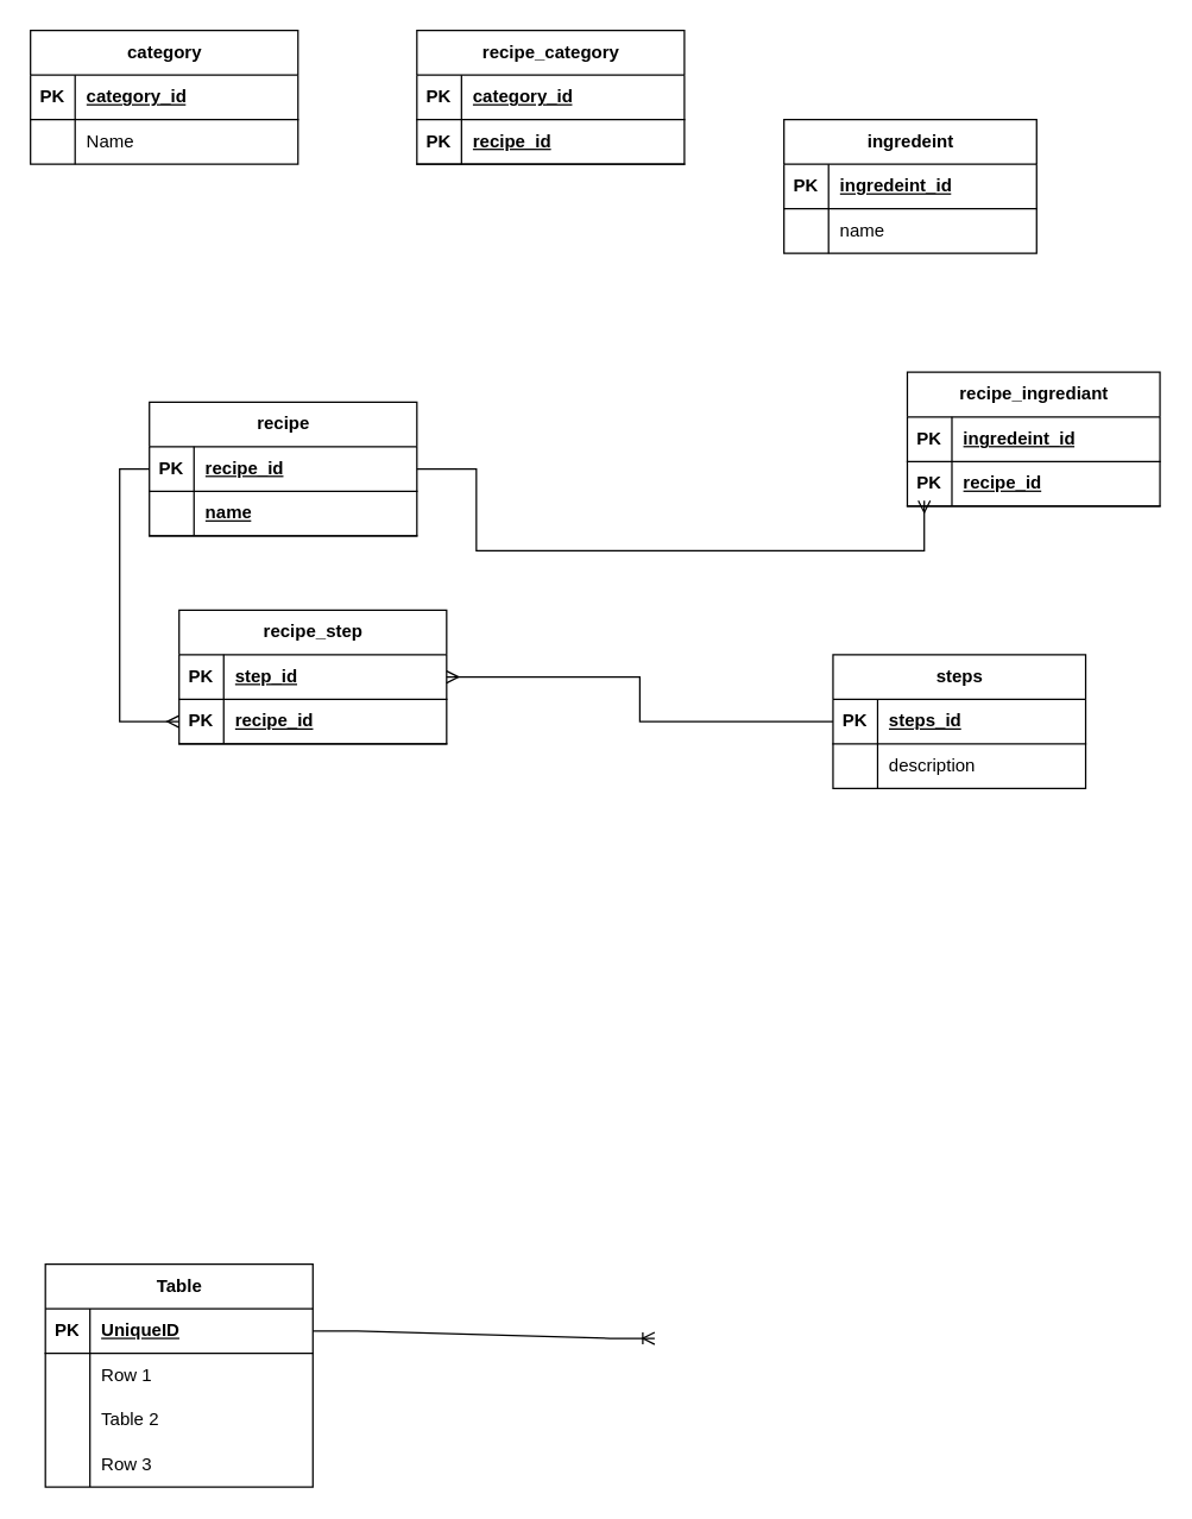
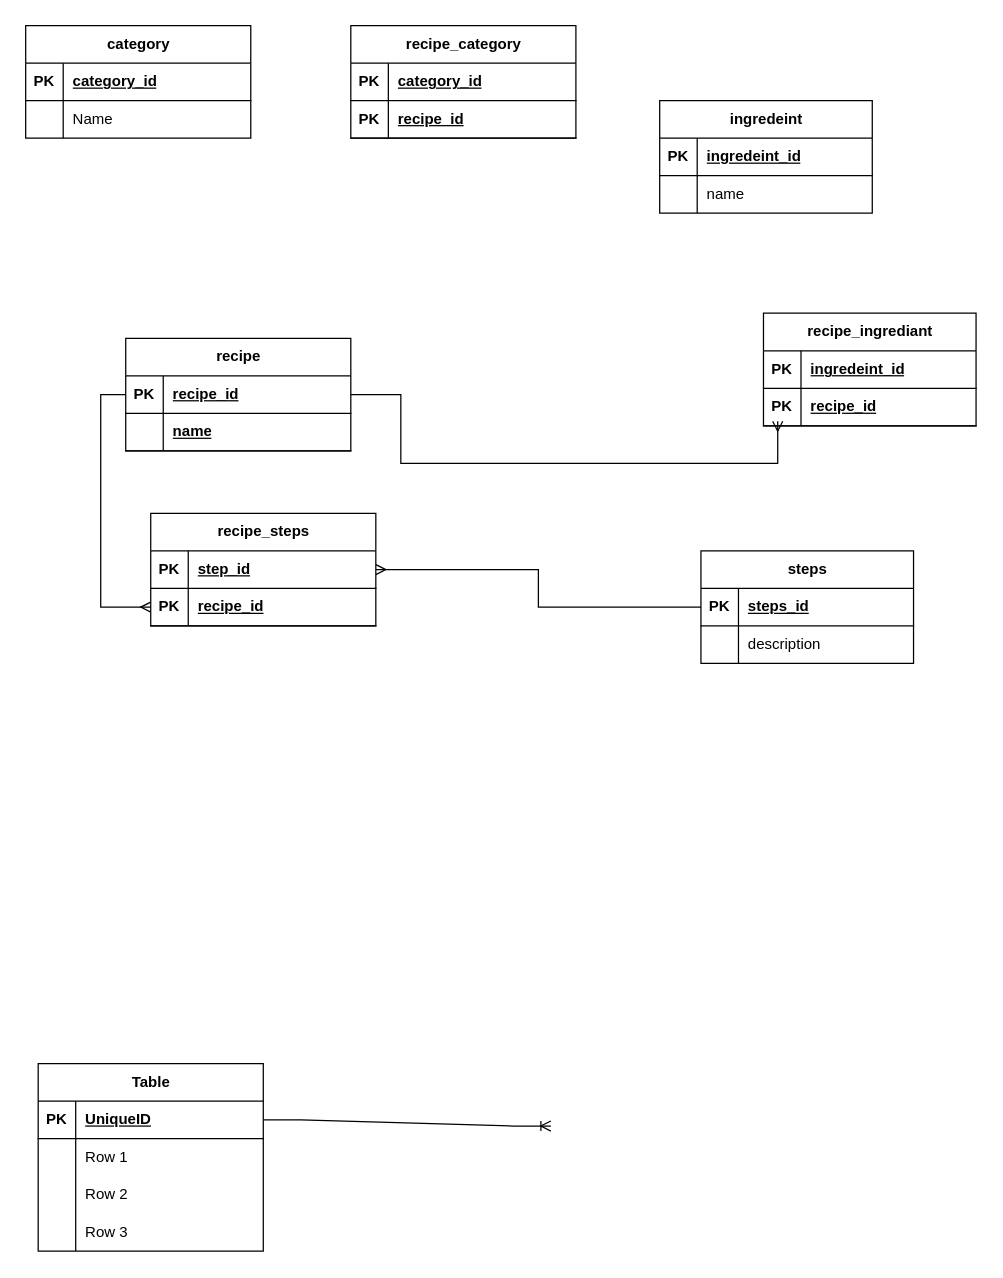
  <mxCell id="0" />
  <mxCell id="1" parent="0" />
  <mxCell id="2" value="" style="edgeStyle=entityRelationEdgeStyle;fontSize=12;html=1;endArrow=ERoneToMany;rounded=0;exitX=1;exitY=0.5;exitDx=0;exitDy=0;" edge="1" parent="1" source="4"><mxGeometry width="100" height="100" relative="1" as="geometry"><mxPoint x="210" y="940" as="sourcePoint" /><mxPoint x="440" y="900" as="targetPoint" /></mxGeometry></mxCell>
  <mxCell id="3" value="Table" style="shape=table;startSize=30;container=1;collapsible=1;childLayout=tableLayout;fixedRows=1;rowLines=0;fontStyle=1;align=center;resizeLast=1;html=1;" vertex="1" parent="1"><mxGeometry x="30" y="850" width="180" height="150" as="geometry"><mxRectangle x="160" y="330" width="70" height="30" as="alternateBounds" /></mxGeometry></mxCell>
  <mxCell id="4" value="" style="shape=tableRow;horizontal=0;startSize=0;swimlaneHead=0;swimlaneBody=0;fillColor=none;collapsible=0;dropTarget=0;points=[[0,0.5],[1,0.5]];portConstraint=eastwest;top=0;left=0;right=0;bottom=1;" vertex="1" parent="3"><mxGeometry y="30" width="180" height="30" as="geometry" /></mxCell>
  <mxCell id="5" value="PK" style="shape=partialRectangle;connectable=0;fillColor=none;top=0;left=0;bottom=0;right=0;fontStyle=1;overflow=hidden;whiteSpace=wrap;html=1;" vertex="1" parent="4"><mxGeometry width="30" height="30" as="geometry"><mxRectangle width="30" height="30" as="alternateBounds" /></mxGeometry></mxCell>
  <mxCell id="6" value="UniqueID" style="shape=partialRectangle;connectable=0;fillColor=none;top=0;left=0;bottom=0;right=0;align=left;spacingLeft=6;fontStyle=5;overflow=hidden;whiteSpace=wrap;html=1;" vertex="1" parent="4"><mxGeometry x="30" width="150" height="30" as="geometry"><mxRectangle width="150" height="30" as="alternateBounds" /></mxGeometry></mxCell>
  <mxCell id="7" value="" style="shape=tableRow;horizontal=0;startSize=0;swimlaneHead=0;swimlaneBody=0;fillColor=none;collapsible=0;dropTarget=0;points=[[0,0.5],[1,0.5]];portConstraint=eastwest;top=0;left=0;right=0;bottom=0;" vertex="1" parent="3"><mxGeometry y="60" width="180" height="30" as="geometry" /></mxCell>
  <mxCell id="8" value="" style="shape=partialRectangle;connectable=0;fillColor=none;top=0;left=0;bottom=0;right=0;editable=1;overflow=hidden;whiteSpace=wrap;html=1;" vertex="1" parent="7"><mxGeometry width="30" height="30" as="geometry"><mxRectangle width="30" height="30" as="alternateBounds" /></mxGeometry></mxCell>
  <mxCell id="9" value="Row 1" style="shape=partialRectangle;connectable=0;fillColor=none;top=0;left=0;bottom=0;right=0;align=left;spacingLeft=6;overflow=hidden;whiteSpace=wrap;html=1;" vertex="1" parent="7"><mxGeometry x="30" width="150" height="30" as="geometry"><mxRectangle width="150" height="30" as="alternateBounds" /></mxGeometry></mxCell>
  <mxCell id="10" value="" style="shape=tableRow;horizontal=0;startSize=0;swimlaneHead=0;swimlaneBody=0;fillColor=none;collapsible=0;dropTarget=0;points=[[0,0.5],[1,0.5]];portConstraint=eastwest;top=0;left=0;right=0;bottom=0;" vertex="1" parent="3"><mxGeometry y="90" width="180" height="30" as="geometry" /></mxCell>
  <mxCell id="11" value="" style="shape=partialRectangle;connectable=0;fillColor=none;top=0;left=0;bottom=0;right=0;editable=1;overflow=hidden;whiteSpace=wrap;html=1;" vertex="1" parent="10"><mxGeometry width="30" height="30" as="geometry"><mxRectangle width="30" height="30" as="alternateBounds" /></mxGeometry></mxCell>
- <mxCell id="12" value="Table 2" style="shape=partialRectangle;connectable=0;fillColor=none;top=0;left=0;bottom=0;right=0;align=left;spacingLeft=6;overflow=hidden;whiteSpace=wrap;html=1;" vertex="1" parent="10"><mxGeometry x="30" width="150" height="30" as="geometry"><mxRectangle width="150" height="30" as="alternateBounds" /></mxGeometry></mxCell>
+ <mxCell id="12" value="Row 2" style="shape=partialRectangle;connectable=0;fillColor=none;top=0;left=0;bottom=0;right=0;align=left;spacingLeft=6;overflow=hidden;whiteSpace=wrap;html=1;" vertex="1" parent="10"><mxGeometry x="30" width="150" height="30" as="geometry"><mxRectangle width="150" height="30" as="alternateBounds" /></mxGeometry></mxCell>
  <mxCell id="13" value="" style="shape=tableRow;horizontal=0;startSize=0;swimlaneHead=0;swimlaneBody=0;fillColor=none;collapsible=0;dropTarget=0;points=[[0,0.5],[1,0.5]];portConstraint=eastwest;top=0;left=0;right=0;bottom=0;" vertex="1" parent="3"><mxGeometry y="120" width="180" height="30" as="geometry" /></mxCell>
  <mxCell id="14" value="" style="shape=partialRectangle;connectable=0;fillColor=none;top=0;left=0;bottom=0;right=0;editable=1;overflow=hidden;whiteSpace=wrap;html=1;" vertex="1" parent="13"><mxGeometry width="30" height="30" as="geometry"><mxRectangle width="30" height="30" as="alternateBounds" /></mxGeometry></mxCell>
  <mxCell id="15" value="Row 3" style="shape=partialRectangle;connectable=0;fillColor=none;top=0;left=0;bottom=0;right=0;align=left;spacingLeft=6;overflow=hidden;whiteSpace=wrap;html=1;" vertex="1" parent="13"><mxGeometry x="30" width="150" height="30" as="geometry"><mxRectangle width="150" height="30" as="alternateBounds" /></mxGeometry></mxCell>
  <mxCell id="16" value="category" style="shape=table;startSize=30;container=1;collapsible=1;childLayout=tableLayout;fixedRows=1;rowLines=0;fontStyle=1;align=center;resizeLast=1;html=1;" vertex="1" parent="1"><mxGeometry x="20" y="20" width="180" height="90" as="geometry" /></mxCell>
  <mxCell id="17" value="" style="shape=tableRow;horizontal=0;startSize=0;swimlaneHead=0;swimlaneBody=0;fillColor=none;collapsible=0;dropTarget=0;points=[[0,0.5],[1,0.5]];portConstraint=eastwest;top=0;left=0;right=0;bottom=1;" vertex="1" parent="16"><mxGeometry y="30" width="180" height="30" as="geometry" /></mxCell>
  <mxCell id="18" value="PK" style="shape=partialRectangle;connectable=0;fillColor=none;top=0;left=0;bottom=0;right=0;fontStyle=1;overflow=hidden;whiteSpace=wrap;html=1;" vertex="1" parent="17"><mxGeometry width="30" height="30" as="geometry"><mxRectangle width="30" height="30" as="alternateBounds" /></mxGeometry></mxCell>
  <mxCell id="19" value="category_id" style="shape=partialRectangle;connectable=0;fillColor=none;top=0;left=0;bottom=0;right=0;align=left;spacingLeft=6;fontStyle=5;overflow=hidden;whiteSpace=wrap;html=1;" vertex="1" parent="17"><mxGeometry x="30" width="150" height="30" as="geometry"><mxRectangle width="150" height="30" as="alternateBounds" /></mxGeometry></mxCell>
  <mxCell id="20" value="" style="shape=tableRow;horizontal=0;startSize=0;swimlaneHead=0;swimlaneBody=0;fillColor=none;collapsible=0;dropTarget=0;points=[[0,0.5],[1,0.5]];portConstraint=eastwest;top=0;left=0;right=0;bottom=0;" vertex="1" parent="16"><mxGeometry y="60" width="180" height="30" as="geometry" /></mxCell>
  <mxCell id="21" value="" style="shape=partialRectangle;connectable=0;fillColor=none;top=0;left=0;bottom=0;right=0;editable=1;overflow=hidden;whiteSpace=wrap;html=1;" vertex="1" parent="20"><mxGeometry width="30" height="30" as="geometry"><mxRectangle width="30" height="30" as="alternateBounds" /></mxGeometry></mxCell>
  <mxCell id="22" value="Name" style="shape=partialRectangle;connectable=0;fillColor=none;top=0;left=0;bottom=0;right=0;align=left;spacingLeft=6;overflow=hidden;whiteSpace=wrap;html=1;" vertex="1" parent="20"><mxGeometry x="30" width="150" height="30" as="geometry"><mxRectangle width="150" height="30" as="alternateBounds" /></mxGeometry></mxCell>
  <mxCell id="23" value="recipe_category" style="shape=table;startSize=30;container=1;collapsible=1;childLayout=tableLayout;fixedRows=1;rowLines=0;fontStyle=1;align=center;resizeLast=1;html=1;" vertex="1" parent="1"><mxGeometry x="280" y="20" width="180" height="90" as="geometry" /></mxCell>
  <mxCell id="24" value="" style="shape=tableRow;horizontal=0;startSize=0;swimlaneHead=0;swimlaneBody=0;fillColor=none;collapsible=0;dropTarget=0;points=[[0,0.5],[1,0.5]];portConstraint=eastwest;top=0;left=0;right=0;bottom=1;" vertex="1" parent="23"><mxGeometry y="30" width="180" height="30" as="geometry" /></mxCell>
  <mxCell id="25" value="PK" style="shape=partialRectangle;connectable=0;fillColor=none;top=0;left=0;bottom=0;right=0;fontStyle=1;overflow=hidden;whiteSpace=wrap;html=1;" vertex="1" parent="24"><mxGeometry width="30" height="30" as="geometry"><mxRectangle width="30" height="30" as="alternateBounds" /></mxGeometry></mxCell>
  <mxCell id="26" value="category_id" style="shape=partialRectangle;connectable=0;fillColor=none;top=0;left=0;bottom=0;right=0;align=left;spacingLeft=6;fontStyle=5;overflow=hidden;whiteSpace=wrap;html=1;" vertex="1" parent="24"><mxGeometry x="30" width="150" height="30" as="geometry"><mxRectangle width="150" height="30" as="alternateBounds" /></mxGeometry></mxCell>
  <mxCell id="27" value="" style="shape=tableRow;horizontal=0;startSize=0;swimlaneHead=0;swimlaneBody=0;fillColor=none;collapsible=0;dropTarget=0;points=[[0,0.5],[1,0.5]];portConstraint=eastwest;top=0;left=0;right=0;bottom=1;" vertex="1" parent="23"><mxGeometry y="60" width="180" height="30" as="geometry" /></mxCell>
  <mxCell id="28" value="PK" style="shape=partialRectangle;connectable=0;fillColor=none;top=0;left=0;bottom=0;right=0;fontStyle=1;overflow=hidden;whiteSpace=wrap;html=1;" vertex="1" parent="27"><mxGeometry width="30" height="30" as="geometry"><mxRectangle width="30" height="30" as="alternateBounds" /></mxGeometry></mxCell>
  <mxCell id="29" value="recipe_id" style="shape=partialRectangle;connectable=0;fillColor=none;top=0;left=0;bottom=0;right=0;align=left;spacingLeft=6;fontStyle=5;overflow=hidden;whiteSpace=wrap;html=1;" vertex="1" parent="27"><mxGeometry x="30" width="150" height="30" as="geometry"><mxRectangle width="150" height="30" as="alternateBounds" /></mxGeometry></mxCell>
  <mxCell id="30" value="recipe" style="shape=table;startSize=30;container=1;collapsible=1;childLayout=tableLayout;fixedRows=1;rowLines=0;fontStyle=1;align=center;resizeLast=1;html=1;" vertex="1" parent="1"><mxGeometry x="100" y="270" width="180" height="90" as="geometry" /></mxCell>
  <mxCell id="31" value="" style="shape=tableRow;horizontal=0;startSize=0;swimlaneHead=0;swimlaneBody=0;fillColor=none;collapsible=0;dropTarget=0;points=[[0,0.5],[1,0.5]];portConstraint=eastwest;top=0;left=0;right=0;bottom=1;" vertex="1" parent="30"><mxGeometry y="30" width="180" height="30" as="geometry" /></mxCell>
  <mxCell id="32" value="PK" style="shape=partialRectangle;connectable=0;fillColor=none;top=0;left=0;bottom=0;right=0;fontStyle=1;overflow=hidden;whiteSpace=wrap;html=1;" vertex="1" parent="31"><mxGeometry width="30" height="30" as="geometry"><mxRectangle width="30" height="30" as="alternateBounds" /></mxGeometry></mxCell>
  <mxCell id="33" value="recipe_id" style="shape=partialRectangle;connectable=0;fillColor=none;top=0;left=0;bottom=0;right=0;align=left;spacingLeft=6;fontStyle=5;overflow=hidden;whiteSpace=wrap;html=1;" vertex="1" parent="31"><mxGeometry x="30" width="150" height="30" as="geometry"><mxRectangle width="150" height="30" as="alternateBounds" /></mxGeometry></mxCell>
  <mxCell id="34" value="" style="shape=tableRow;horizontal=0;startSize=0;swimlaneHead=0;swimlaneBody=0;fillColor=none;collapsible=0;dropTarget=0;points=[[0,0.5],[1,0.5]];portConstraint=eastwest;top=0;left=0;right=0;bottom=1;" vertex="1" parent="30"><mxGeometry y="60" width="180" height="30" as="geometry" /></mxCell>
  <mxCell id="35" value="" style="shape=partialRectangle;connectable=0;fillColor=none;top=0;left=0;bottom=0;right=0;fontStyle=1;overflow=hidden;whiteSpace=wrap;html=1;" vertex="1" parent="34"><mxGeometry width="30" height="30" as="geometry"><mxRectangle width="30" height="30" as="alternateBounds" /></mxGeometry></mxCell>
  <mxCell id="36" value="name" style="shape=partialRectangle;connectable=0;fillColor=none;top=0;left=0;bottom=0;right=0;align=left;spacingLeft=6;fontStyle=5;overflow=hidden;whiteSpace=wrap;html=1;" vertex="1" parent="34"><mxGeometry x="30" width="150" height="30" as="geometry"><mxRectangle width="150" height="30" as="alternateBounds" /></mxGeometry></mxCell>
  <mxCell id="37" value="ingredeint" style="shape=table;startSize=30;container=1;collapsible=1;childLayout=tableLayout;fixedRows=1;rowLines=0;fontStyle=1;align=center;resizeLast=1;html=1;" vertex="1" parent="1"><mxGeometry x="527" y="80" width="170" height="90" as="geometry" /></mxCell>
  <mxCell id="38" value="" style="shape=tableRow;horizontal=0;startSize=0;swimlaneHead=0;swimlaneBody=0;fillColor=none;collapsible=0;dropTarget=0;points=[[0,0.5],[1,0.5]];portConstraint=eastwest;top=0;left=0;right=0;bottom=1;" vertex="1" parent="37"><mxGeometry y="30" width="170" height="30" as="geometry" /></mxCell>
  <mxCell id="39" value="PK" style="shape=partialRectangle;connectable=0;fillColor=none;top=0;left=0;bottom=0;right=0;fontStyle=1;overflow=hidden;whiteSpace=wrap;html=1;" vertex="1" parent="38"><mxGeometry width="30" height="30" as="geometry"><mxRectangle width="30" height="30" as="alternateBounds" /></mxGeometry></mxCell>
  <mxCell id="40" value="ingredeint_id" style="shape=partialRectangle;connectable=0;fillColor=none;top=0;left=0;bottom=0;right=0;align=left;spacingLeft=6;fontStyle=5;overflow=hidden;whiteSpace=wrap;html=1;" vertex="1" parent="38"><mxGeometry x="30" width="140" height="30" as="geometry"><mxRectangle width="140" height="30" as="alternateBounds" /></mxGeometry></mxCell>
  <mxCell id="41" value="" style="shape=tableRow;horizontal=0;startSize=0;swimlaneHead=0;swimlaneBody=0;fillColor=none;collapsible=0;dropTarget=0;points=[[0,0.5],[1,0.5]];portConstraint=eastwest;top=0;left=0;right=0;bottom=0;" vertex="1" parent="37"><mxGeometry y="60" width="170" height="30" as="geometry" /></mxCell>
  <mxCell id="42" value="" style="shape=partialRectangle;connectable=0;fillColor=none;top=0;left=0;bottom=0;right=0;editable=1;overflow=hidden;whiteSpace=wrap;html=1;" vertex="1" parent="41"><mxGeometry width="30" height="30" as="geometry"><mxRectangle width="30" height="30" as="alternateBounds" /></mxGeometry></mxCell>
  <mxCell id="43" value="name" style="shape=partialRectangle;connectable=0;fillColor=none;top=0;left=0;bottom=0;right=0;align=left;spacingLeft=6;overflow=hidden;whiteSpace=wrap;html=1;" vertex="1" parent="41"><mxGeometry x="30" width="140" height="30" as="geometry"><mxRectangle width="140" height="30" as="alternateBounds" /></mxGeometry></mxCell>
  <mxCell id="44" style="edgeStyle=orthogonalEdgeStyle;rounded=0;orthogonalLoop=1;jettySize=auto;html=1;endArrow=ERmany;endFill=0;" edge="1" parent="1" source="45" target="61"><mxGeometry relative="1" as="geometry" /></mxCell>
  <mxCell id="45" value="steps" style="shape=table;startSize=30;container=1;collapsible=1;childLayout=tableLayout;fixedRows=1;rowLines=0;fontStyle=1;align=center;resizeLast=1;html=1;" vertex="1" parent="1"><mxGeometry x="560" y="440" width="170" height="90" as="geometry" /></mxCell>
  <mxCell id="46" value="" style="shape=tableRow;horizontal=0;startSize=0;swimlaneHead=0;swimlaneBody=0;fillColor=none;collapsible=0;dropTarget=0;points=[[0,0.5],[1,0.5]];portConstraint=eastwest;top=0;left=0;right=0;bottom=1;" vertex="1" parent="45"><mxGeometry y="30" width="170" height="30" as="geometry" /></mxCell>
  <mxCell id="47" value="PK" style="shape=partialRectangle;connectable=0;fillColor=none;top=0;left=0;bottom=0;right=0;fontStyle=1;overflow=hidden;whiteSpace=wrap;html=1;" vertex="1" parent="46"><mxGeometry width="30" height="30" as="geometry"><mxRectangle width="30" height="30" as="alternateBounds" /></mxGeometry></mxCell>
  <mxCell id="48" value="steps_id" style="shape=partialRectangle;connectable=0;fillColor=none;top=0;left=0;bottom=0;right=0;align=left;spacingLeft=6;fontStyle=5;overflow=hidden;whiteSpace=wrap;html=1;" vertex="1" parent="46"><mxGeometry x="30" width="140" height="30" as="geometry"><mxRectangle width="140" height="30" as="alternateBounds" /></mxGeometry></mxCell>
  <mxCell id="49" value="" style="shape=tableRow;horizontal=0;startSize=0;swimlaneHead=0;swimlaneBody=0;fillColor=none;collapsible=0;dropTarget=0;points=[[0,0.5],[1,0.5]];portConstraint=eastwest;top=0;left=0;right=0;bottom=0;" vertex="1" parent="45"><mxGeometry y="60" width="170" height="30" as="geometry" /></mxCell>
  <mxCell id="50" value="" style="shape=partialRectangle;connectable=0;fillColor=none;top=0;left=0;bottom=0;right=0;editable=1;overflow=hidden;whiteSpace=wrap;html=1;" vertex="1" parent="49"><mxGeometry width="30" height="30" as="geometry"><mxRectangle width="30" height="30" as="alternateBounds" /></mxGeometry></mxCell>
  <mxCell id="51" value="description" style="shape=partialRectangle;connectable=0;fillColor=none;top=0;left=0;bottom=0;right=0;align=left;spacingLeft=6;overflow=hidden;whiteSpace=wrap;html=1;" vertex="1" parent="49"><mxGeometry x="30" width="140" height="30" as="geometry"><mxRectangle width="140" height="30" as="alternateBounds" /></mxGeometry></mxCell>
  <mxCell id="52" value="recipe_ingrediant" style="shape=table;startSize=30;container=1;collapsible=1;childLayout=tableLayout;fixedRows=1;rowLines=0;fontStyle=1;align=center;resizeLast=1;html=1;" vertex="1" parent="1"><mxGeometry x="610" y="250" width="170" height="90" as="geometry" /></mxCell>
  <mxCell id="53" value="" style="shape=tableRow;horizontal=0;startSize=0;swimlaneHead=0;swimlaneBody=0;fillColor=none;collapsible=0;dropTarget=0;points=[[0,0.5],[1,0.5]];portConstraint=eastwest;top=0;left=0;right=0;bottom=1;" vertex="1" parent="52"><mxGeometry y="30" width="170" height="30" as="geometry" /></mxCell>
  <mxCell id="54" value="PK" style="shape=partialRectangle;connectable=0;fillColor=none;top=0;left=0;bottom=0;right=0;fontStyle=1;overflow=hidden;whiteSpace=wrap;html=1;" vertex="1" parent="53"><mxGeometry width="30" height="30" as="geometry"><mxRectangle width="30" height="30" as="alternateBounds" /></mxGeometry></mxCell>
  <mxCell id="55" value="ingredeint_id" style="shape=partialRectangle;connectable=0;fillColor=none;top=0;left=0;bottom=0;right=0;align=left;spacingLeft=6;fontStyle=5;overflow=hidden;whiteSpace=wrap;html=1;" vertex="1" parent="53"><mxGeometry x="30" width="140" height="30" as="geometry"><mxRectangle width="140" height="30" as="alternateBounds" /></mxGeometry></mxCell>
  <mxCell id="56" value="" style="shape=tableRow;horizontal=0;startSize=0;swimlaneHead=0;swimlaneBody=0;fillColor=none;collapsible=0;dropTarget=0;points=[[0,0.5],[1,0.5]];portConstraint=eastwest;top=0;left=0;right=0;bottom=1;" vertex="1" parent="52"><mxGeometry y="60" width="170" height="30" as="geometry" /></mxCell>
  <mxCell id="57" value="PK" style="shape=partialRectangle;connectable=0;fillColor=none;top=0;left=0;bottom=0;right=0;fontStyle=1;overflow=hidden;whiteSpace=wrap;html=1;" vertex="1" parent="56"><mxGeometry width="30" height="30" as="geometry"><mxRectangle width="30" height="30" as="alternateBounds" /></mxGeometry></mxCell>
  <mxCell id="58" value="recipe_id" style="shape=partialRectangle;connectable=0;fillColor=none;top=0;left=0;bottom=0;right=0;align=left;spacingLeft=6;fontStyle=5;overflow=hidden;whiteSpace=wrap;html=1;" vertex="1" parent="56"><mxGeometry x="30" width="140" height="30" as="geometry"><mxRectangle width="140" height="30" as="alternateBounds" /></mxGeometry></mxCell>
  <mxCell id="59" style="edgeStyle=orthogonalEdgeStyle;rounded=0;orthogonalLoop=1;jettySize=auto;html=1;exitX=1;exitY=0.5;exitDx=0;exitDy=0;entryX=0.067;entryY=0.878;entryDx=0;entryDy=0;entryPerimeter=0;endArrow=ERmany;endFill=0;" edge="1" parent="1" source="31" target="56"><mxGeometry relative="1" as="geometry"><Array as="points"><mxPoint x="320" y="315" /><mxPoint x="320" y="370" /><mxPoint x="621" y="370" /></Array></mxGeometry></mxCell>
- <mxCell id="60" value="recipe_step" style="shape=table;startSize=30;container=1;collapsible=1;childLayout=tableLayout;fixedRows=1;rowLines=0;fontStyle=1;align=center;resizeLast=1;html=1;" vertex="1" parent="1"><mxGeometry x="120" y="410" width="180" height="90" as="geometry" /></mxCell>
+ <mxCell id="60" value="recipe_steps" style="shape=table;startSize=30;container=1;collapsible=1;childLayout=tableLayout;fixedRows=1;rowLines=0;fontStyle=1;align=center;resizeLast=1;html=1;" vertex="1" parent="1"><mxGeometry x="120" y="410" width="180" height="90" as="geometry" /></mxCell>
  <mxCell id="61" value="" style="shape=tableRow;horizontal=0;startSize=0;swimlaneHead=0;swimlaneBody=0;fillColor=none;collapsible=0;dropTarget=0;points=[[0,0.5],[1,0.5]];portConstraint=eastwest;top=0;left=0;right=0;bottom=1;" vertex="1" parent="60"><mxGeometry y="30" width="180" height="30" as="geometry" /></mxCell>
  <mxCell id="62" value="PK" style="shape=partialRectangle;connectable=0;fillColor=none;top=0;left=0;bottom=0;right=0;fontStyle=1;overflow=hidden;whiteSpace=wrap;html=1;" vertex="1" parent="61"><mxGeometry width="30" height="30" as="geometry"><mxRectangle width="30" height="30" as="alternateBounds" /></mxGeometry></mxCell>
  <mxCell id="63" value="step_id" style="shape=partialRectangle;connectable=0;fillColor=none;top=0;left=0;bottom=0;right=0;align=left;spacingLeft=6;fontStyle=5;overflow=hidden;whiteSpace=wrap;html=1;" vertex="1" parent="61"><mxGeometry x="30" width="150" height="30" as="geometry"><mxRectangle width="150" height="30" as="alternateBounds" /></mxGeometry></mxCell>
  <mxCell id="64" value="" style="shape=tableRow;horizontal=0;startSize=0;swimlaneHead=0;swimlaneBody=0;fillColor=none;collapsible=0;dropTarget=0;points=[[0,0.5],[1,0.5]];portConstraint=eastwest;top=0;left=0;right=0;bottom=1;" vertex="1" parent="60"><mxGeometry y="60" width="180" height="30" as="geometry" /></mxCell>
  <mxCell id="65" value="PK" style="shape=partialRectangle;connectable=0;fillColor=none;top=0;left=0;bottom=0;right=0;fontStyle=1;overflow=hidden;whiteSpace=wrap;html=1;" vertex="1" parent="64"><mxGeometry width="30" height="30" as="geometry"><mxRectangle width="30" height="30" as="alternateBounds" /></mxGeometry></mxCell>
  <mxCell id="66" value="recipe_id" style="shape=partialRectangle;connectable=0;fillColor=none;top=0;left=0;bottom=0;right=0;align=left;spacingLeft=6;fontStyle=5;overflow=hidden;whiteSpace=wrap;html=1;" vertex="1" parent="64"><mxGeometry x="30" width="150" height="30" as="geometry"><mxRectangle width="150" height="30" as="alternateBounds" /></mxGeometry></mxCell>
  <mxCell id="67" style="edgeStyle=orthogonalEdgeStyle;rounded=0;orthogonalLoop=1;jettySize=auto;html=1;exitX=0;exitY=0.5;exitDx=0;exitDy=0;entryX=0;entryY=0.5;entryDx=0;entryDy=0;endArrow=ERmany;endFill=0;" edge="1" parent="1" source="31" target="64"><mxGeometry relative="1" as="geometry" /></mxCell>
